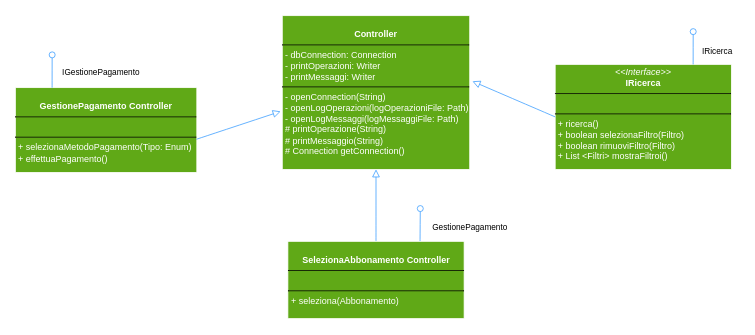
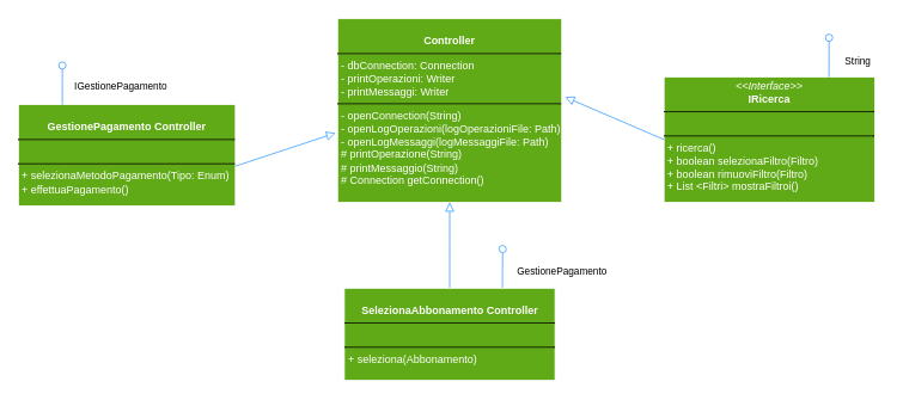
  <mxCell id="0" />
  <mxCell id="1" parent="0" />
  <mxCell id="2" value="&lt;br&gt;&lt;p style=&quot;margin:0px;margin-top:4px;text-align:center;&quot;&gt;&lt;font color=&quot;#ffffff&quot;&gt;&lt;b&gt;Controller&lt;/b&gt;&lt;/font&gt;&lt;/p&gt;&lt;hr size=&quot;1&quot; style=&quot;border-style:solid;&quot;&gt;&lt;p style=&quot;margin:0px;margin-left:4px;&quot;&gt;&lt;font color=&quot;#ffffff&quot;&gt;- dbConnection: Connection&lt;br&gt;&lt;/font&gt;&lt;/p&gt;&lt;p style=&quot;margin:0px;margin-left:4px;&quot;&gt;&lt;font color=&quot;#ffffff&quot;&gt;- printOperazioni: Writer&lt;/font&gt;&lt;/p&gt;&lt;p style=&quot;margin:0px;margin-left:4px;&quot;&gt;&lt;font color=&quot;#ffffff&quot;&gt;- printMessaggi: Writer&lt;br&gt;&lt;/font&gt;&lt;/p&gt;&lt;hr size=&quot;1&quot; style=&quot;border-style:solid;&quot;&gt;&lt;p style=&quot;margin:0px;margin-left:4px;&quot;&gt;&lt;font color=&quot;#ffffff&quot;&gt;- openConnection(String)&lt;/font&gt;&lt;/p&gt;&lt;p style=&quot;margin:0px;margin-left:4px;&quot;&gt;&lt;font color=&quot;#ffffff&quot;&gt;- openLogOperazioni(logOperazioniFile: Path)&lt;br&gt;&lt;/font&gt;&lt;/p&gt;&lt;p style=&quot;margin:0px;margin-left:4px;&quot;&gt;&lt;font color=&quot;#ffffff&quot;&gt;- openLogMessaggi(logMessaggiFile: Path)&lt;/font&gt;&lt;/p&gt;&lt;p style=&quot;margin:0px;margin-left:4px;&quot;&gt;&lt;font color=&quot;#ffffff&quot;&gt;# printOperazione(String)&lt;/font&gt;&lt;/p&gt;&lt;p style=&quot;margin:0px;margin-left:4px;&quot;&gt;&lt;font color=&quot;#ffffff&quot;&gt;# printMessaggio(String)&lt;br&gt;&lt;/font&gt;&lt;/p&gt;&lt;p style=&quot;margin:0px;margin-left:4px;&quot;&gt;&lt;font color=&quot;#ffffff&quot;&gt;# Connection getConnection()&lt;br&gt;&lt;/font&gt;&lt;/p&gt;" style="verticalAlign=top;align=left;overflow=fill;html=1;whiteSpace=wrap;fillColor=#60A917;strokeColor=#FFFFFF;" parent="1" vertex="1"><mxGeometry x="376" y="20" width="250" height="205" as="geometry" /></mxCell>
  <mxCell id="3" style="edgeStyle=none;curved=1;rounded=0;orthogonalLoop=1;jettySize=auto;html=1;exitX=0.5;exitY=0;exitDx=0;exitDy=0;entryX=0.5;entryY=1;entryDx=0;entryDy=0;fontSize=12;startSize=8;endSize=8;strokeColor=#3399FF;endArrow=block;endFill=0;" parent="1" source="5" target="2" edge="1"><mxGeometry relative="1" as="geometry" /></mxCell>
  <mxCell id="4" style="edgeStyle=none;curved=1;rounded=0;orthogonalLoop=1;jettySize=auto;html=1;exitX=0.75;exitY=0;exitDx=0;exitDy=0;fontSize=12;startSize=8;endSize=8;endArrow=oval;endFill=0;strokeColor=#3399FF;" parent="1" source="5" edge="1"><mxGeometry relative="1" as="geometry"><mxPoint x="560.069" y="277.276" as="targetPoint" /></mxGeometry></mxCell>
  <mxCell id="5" value="&lt;p style=&quot;margin:0px;margin-top:4px;text-align:center;&quot;&gt;&lt;font color=&quot;#ffffff&quot;&gt;&lt;br&gt;&lt;b&gt;SelezionaAbbonamento Controller&lt;br&gt;&lt;/b&gt;&lt;/font&gt;&lt;/p&gt;&lt;hr size=&quot;1&quot; style=&quot;border-style:solid;&quot;&gt;&lt;p style=&quot;margin:0px;margin-left:4px;&quot;&gt;&lt;font color=&quot;#ffffff&quot;&gt;&lt;br&gt;&lt;/font&gt;&lt;/p&gt;&lt;hr size=&quot;1&quot; style=&quot;border-style:solid;&quot;&gt;&lt;p style=&quot;margin:0px;margin-left:4px;&quot;&gt;&lt;font color=&quot;#ffffff&quot;&gt;+ seleziona(Abbonamento)&lt;/font&gt;&lt;/p&gt;" style="verticalAlign=top;align=left;overflow=fill;html=1;whiteSpace=wrap;fillColor=#60A917;strokeColor=#FFFFFF;" parent="1" vertex="1"><mxGeometry x="383.5" y="321" width="235" height="103" as="geometry" /></mxCell>
  <mxCell id="6" value="&lt;p style=&quot;margin: 4px 0px 0px; text-align: center;&quot;&gt;&lt;font color=&quot;#ffffff&quot;&gt;&lt;i&gt;&amp;lt;&amp;lt;Interface&amp;gt;&amp;gt;&lt;/i&gt;&lt;br&gt;&lt;b&gt;IRicerca&lt;/b&gt;&lt;/font&gt;&lt;/p&gt;&lt;hr style=&quot;border-style: solid;&quot; size=&quot;1&quot;&gt;&lt;p style=&quot;margin: 0px 0px 0px 4px;&quot;&gt;&lt;font color=&quot;#ffffff&quot;&gt;&lt;br&gt;&lt;/font&gt;&lt;/p&gt;&lt;hr style=&quot;border-style: solid;&quot; size=&quot;1&quot;&gt;&lt;p style=&quot;margin: 0px 0px 0px 4px;&quot;&gt;&lt;font color=&quot;#ffffff&quot;&gt;+ ricerca()&lt;br&gt;&lt;/font&gt;&lt;/p&gt;&lt;p style=&quot;margin: 0px 0px 0px 4px;&quot;&gt;&lt;font color=&quot;#ffffff&quot;&gt;+ boolean selezionaFiltro(Filtro)&lt;/font&gt;&lt;/p&gt;&lt;p style=&quot;margin: 0px 0px 0px 4px;&quot;&gt;&lt;font color=&quot;#ffffff&quot;&gt;+ boolean rimuoviFiltro(Filtro)&lt;/font&gt;&lt;/p&gt;&lt;p style=&quot;margin: 0px 0px 0px 4px;&quot;&gt;&lt;font color=&quot;#ffffff&quot;&gt;+ List &amp;lt;Filtri&amp;gt; mostraFiltroi()&lt;/font&gt;&lt;/p&gt;" style="verticalAlign=top;align=left;overflow=fill;html=1;whiteSpace=wrap;fillColor=#60A917;strokeColor=#FFFFFF;" parent="1" vertex="1"><mxGeometry x="740" y="85" width="235" height="140" as="geometry" /></mxCell>
  <mxCell id="7" value="&lt;p style=&quot;margin:0px;margin-top:4px;text-align:center;&quot;&gt;&lt;font color=&quot;#ffffff&quot;&gt;&lt;br&gt;&lt;b&gt;GestionePagamento Controller&lt;br&gt;&lt;/b&gt;&lt;/font&gt;&lt;/p&gt;&lt;hr size=&quot;1&quot; style=&quot;border-style:solid;&quot;&gt;&lt;p style=&quot;margin:0px;margin-left:4px;&quot;&gt;&lt;font color=&quot;#ffffff&quot;&gt;&lt;br&gt;&lt;/font&gt;&lt;/p&gt;&lt;hr size=&quot;1&quot; style=&quot;border-style:solid;&quot;&gt;&lt;p style=&quot;margin:0px;margin-left:4px;&quot;&gt;&lt;font color=&quot;#ffffff&quot;&gt;+ selezionaMetodoPagamento(Tipo: Enum)&lt;/font&gt;&lt;/p&gt;&lt;p style=&quot;margin:0px;margin-left:4px;&quot;&gt;&lt;font color=&quot;#ffffff&quot;&gt;+ effettuaPagamento()&lt;br&gt;&lt;/font&gt;&lt;/p&gt;" style="verticalAlign=top;align=left;overflow=fill;html=1;whiteSpace=wrap;fillColor=#60A917;strokeColor=#FFFFFF;" parent="1" vertex="1"><mxGeometry x="20" y="116" width="242" height="113" as="geometry" /></mxCell>
  <mxCell id="8" style="edgeStyle=none;curved=1;rounded=0;orthogonalLoop=1;jettySize=auto;html=1;exitX=0;exitY=0.5;exitDx=0;exitDy=0;entryX=1.015;entryY=0.427;entryDx=0;entryDy=0;fontSize=12;startSize=8;endSize=8;strokeColor=#3399FF;endArrow=block;endFill=0;entryPerimeter=0;" parent="1" source="6" target="2" edge="1"><mxGeometry relative="1" as="geometry"><mxPoint x="672" y="180" as="sourcePoint" /><mxPoint x="672" y="94" as="targetPoint" /></mxGeometry></mxCell>
  <mxCell id="9" style="edgeStyle=none;curved=1;rounded=0;orthogonalLoop=1;jettySize=auto;html=1;exitX=0.998;exitY=0.609;exitDx=0;exitDy=0;entryX=-0.009;entryY=0.623;entryDx=0;entryDy=0;fontSize=12;startSize=8;endSize=8;strokeColor=#3399FF;endArrow=block;endFill=0;entryPerimeter=0;exitPerimeter=0;" parent="1" source="7" target="2" edge="1"><mxGeometry relative="1" as="geometry"><mxPoint x="308" y="171" as="sourcePoint" /><mxPoint x="308" y="85" as="targetPoint" /></mxGeometry></mxCell>
  <mxCell id="10" style="edgeStyle=none;curved=1;rounded=0;orthogonalLoop=1;jettySize=auto;html=1;exitX=0.75;exitY=0;exitDx=0;exitDy=0;fontSize=12;startSize=8;endSize=8;endArrow=oval;endFill=0;strokeColor=#3399FF;" parent="1" edge="1"><mxGeometry relative="1" as="geometry"><mxPoint x="924.069" y="41.276" as="targetPoint" /><mxPoint x="924" y="85" as="sourcePoint" /></mxGeometry></mxCell>
  <mxCell id="11" style="edgeStyle=none;curved=1;rounded=0;orthogonalLoop=1;jettySize=auto;html=1;exitX=0.75;exitY=0;exitDx=0;exitDy=0;fontSize=12;startSize=8;endSize=8;endArrow=oval;endFill=0;strokeColor=#3399FF;" parent="1" edge="1"><mxGeometry relative="1" as="geometry"><mxPoint x="69.069" y="72.276" as="targetPoint" /><mxPoint x="69" y="116" as="sourcePoint" /></mxGeometry></mxCell>
  <mxCell id="12" value="&lt;font style=&quot;font-size: 11px;&quot;&gt;GestionePagamento&lt;/font&gt;" style="text;html=1;align=center;verticalAlign=middle;resizable=0;points=[];autosize=1;strokeColor=none;fillColor=none;fontSize=16;" parent="1" vertex="1"><mxGeometry x="557" y="285" width="137" height="31" as="geometry" /></mxCell>
- <mxCell id="13" value="&lt;font style=&quot;font-size: 11px;&quot;&gt;IRicerca&lt;/font&gt;" style="text;html=1;align=center;verticalAlign=middle;resizable=0;points=[];autosize=1;strokeColor=none;fillColor=none;fontSize=16;" parent="1" vertex="1"><mxGeometry x="927" y="49" width="58" height="31" as="geometry" /></mxCell>
+ <mxCell id="13" value="&lt;font style=&quot;font-size: 11px;&quot;&gt;String&lt;/font&gt;" style="text;html=1;align=center;verticalAlign=middle;resizable=0;points=[];autosize=1;strokeColor=none;fillColor=none;fontSize=16;" parent="1" vertex="1"><mxGeometry x="927" y="49" width="58" height="31" as="geometry" /></mxCell>
  <mxCell id="14" value="&lt;font style=&quot;font-size: 11px;&quot;&gt;IGestionePagamento&lt;/font&gt;" style="text;html=1;align=center;verticalAlign=middle;resizable=0;points=[];autosize=1;strokeColor=none;fillColor=none;fontSize=16;" parent="1" vertex="1"><mxGeometry x="73" y="78" width="121" height="31" as="geometry" /></mxCell>
